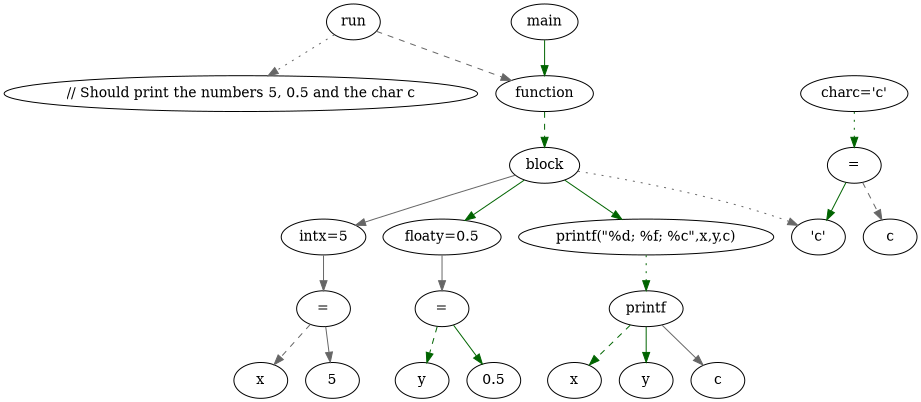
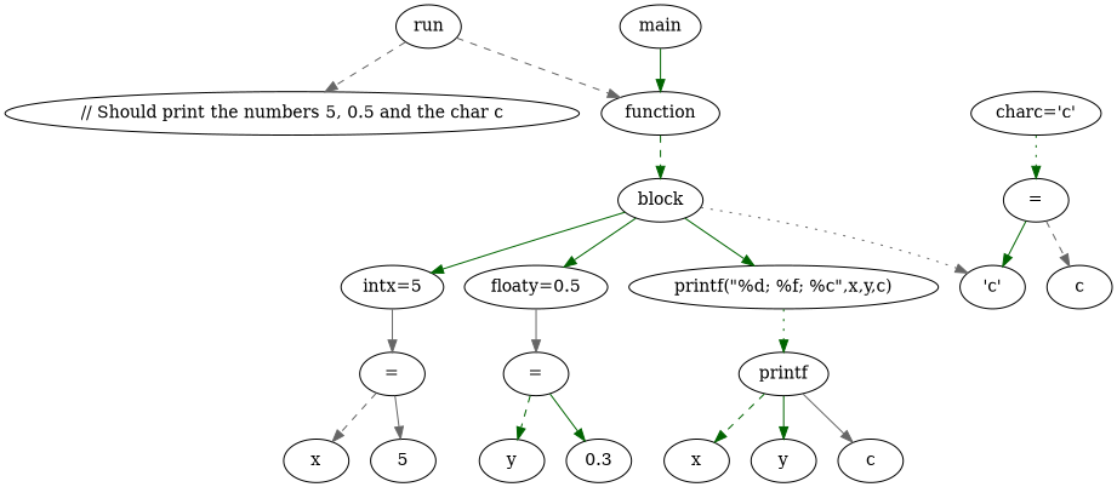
  digraph {
    edge [color=darkgreen style=solid]
    n1 [label=run]
    n2 [label="// Should print the numbers 5, 0.5 and the char c\n"]
    n3 [label=function]
    n4 [label=block]
    n5 [label=main]
    n6 [label="intx=5"]
    n7 [label="floaty=0.5"]
    n8 [label="printf(\"%d; %f; %c\",x,y,c)"]
    n9 [label="'c'"]
    n10 [label="="]
    n11 [label="="]
    n12 [label="charc='c'"]
    n13 [label="="]
    n14 [label=printf]
    n15 [label=x]
    n16 [label=5]
    n17 [label=y]
-   n18 [label=0.5]
+   n18 [label=0.3]
    n19 [label=c]
    n20 [label=x]
    n21 [label=y]
    n22 [label=c]
-   n1 -> n2 [color=gray40 style=dotted]
+   n1 -> n2 [color=gray40 style=dashed]
    n1 -> n3 [color=gray40 style=dashed]
    n3 -> n4 [style=dashed]
-   n4 -> n6 [color=gray40]
+   n4 -> n6
    n4 -> n7
    n4 -> n8
    n4 -> n9 [color=gray40 style=dotted]
    n5 -> n3
    n6 -> n10 [color=gray40]
    n7 -> n11 [color=gray40]
    n8 -> n14 [style=dotted]
    n10 -> n15 [color=gray40 style=dashed]
    n10 -> n16 [color=gray40]
    n11 -> n17 [style=dashed]
    n11 -> n18
    n12 -> n13 [style=dotted]
    n13 -> n9
    n13 -> n19 [color=gray40 style=dashed]
    n14 -> n20 [style=dashed]
    n14 -> n21
    n14 -> n22 [color=gray40]
  }
